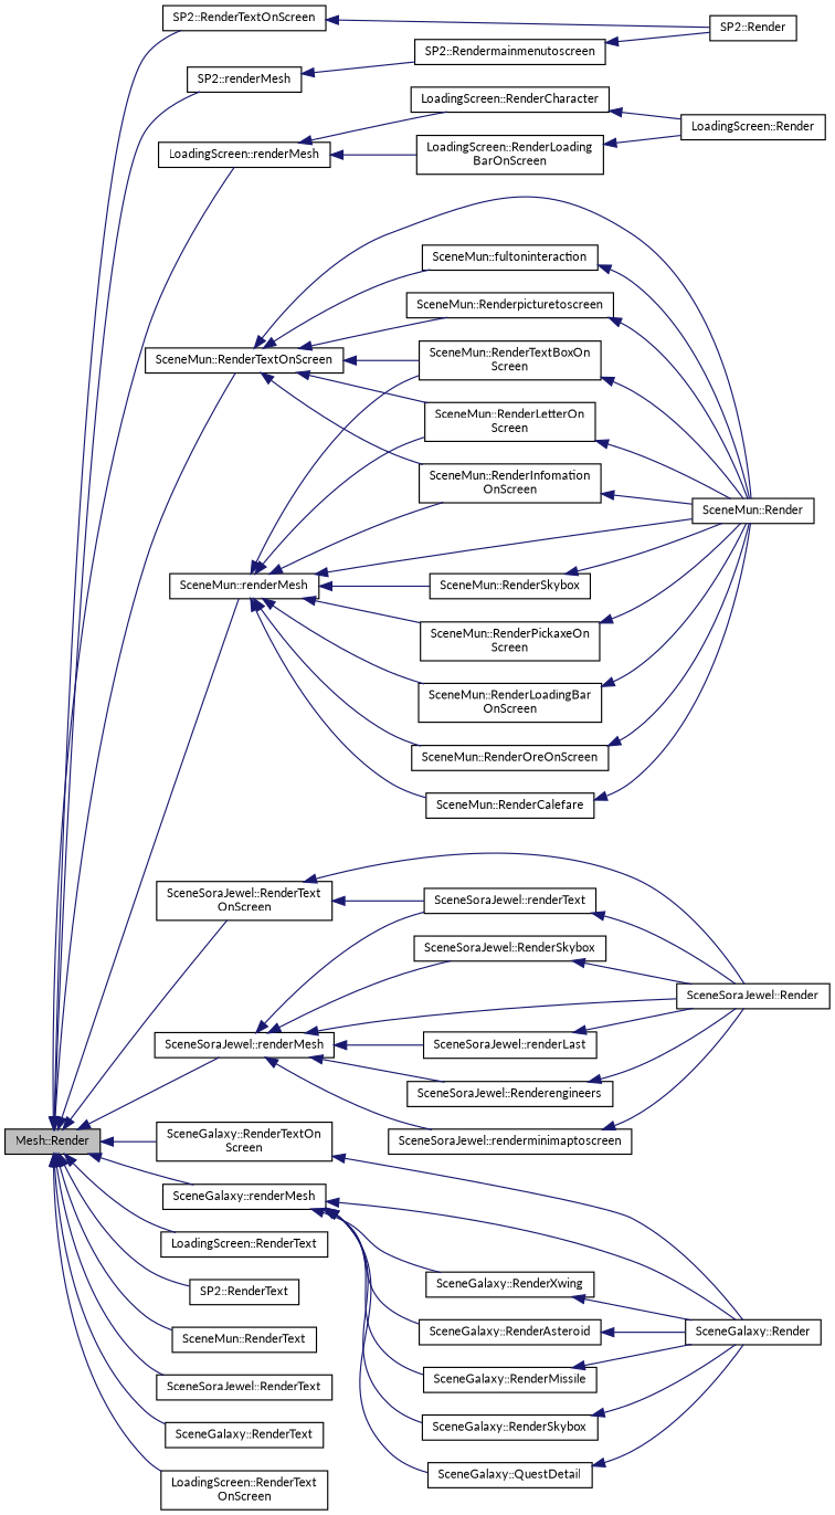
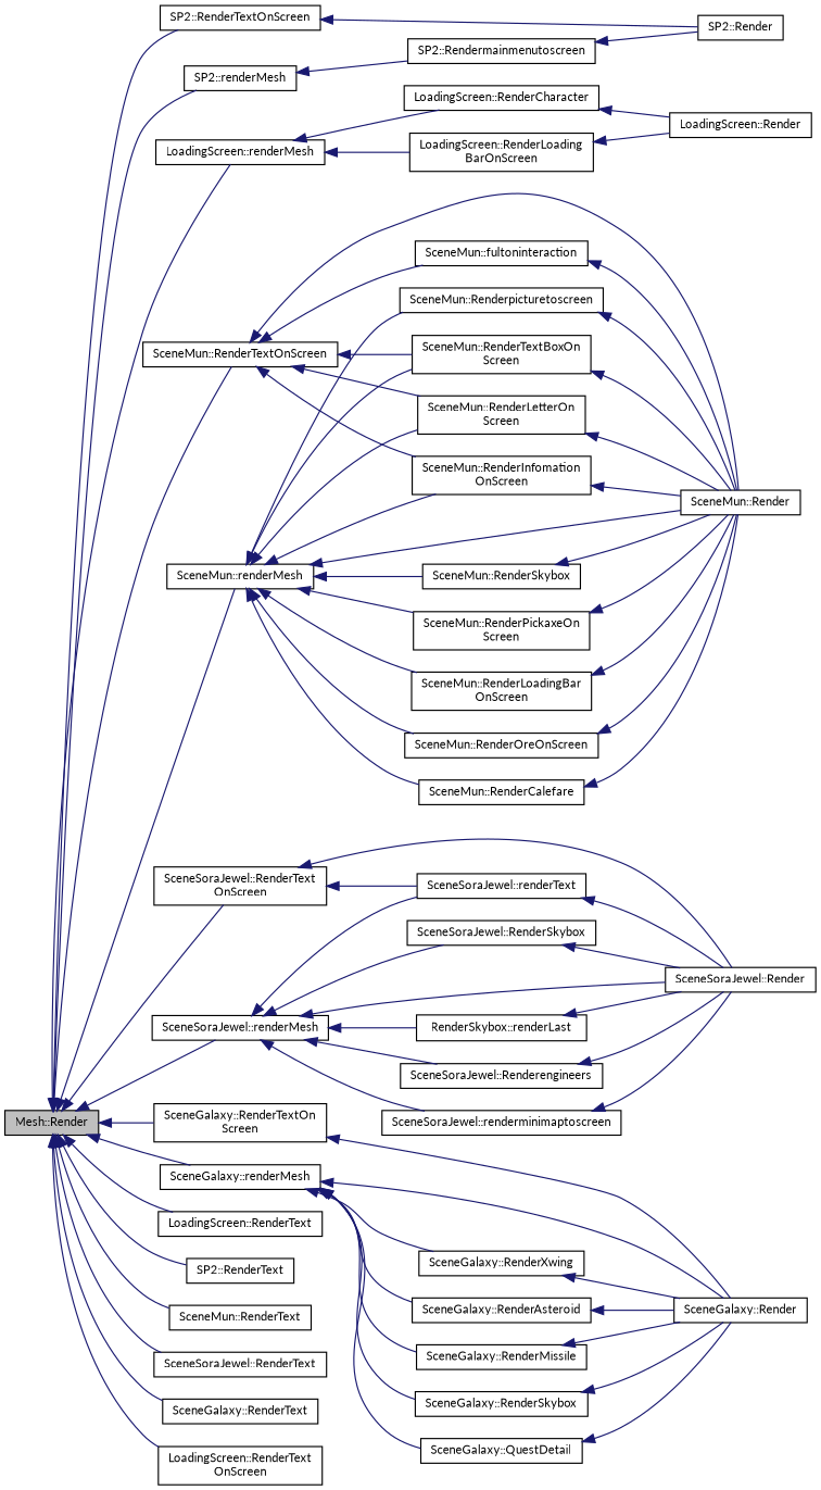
  digraph {
    fontname=Lato
    rankdir=LR
    node [color=black fontname=Lato fontsize=10 shape=record]
    edge [color=midnightblue dir=back fontname=Lato fontsize=10 labelfontname=Helvetica labelfontsize=10 style=solid]
    n1 [fillcolor=grey75 fontcolor=black height=0.2 label="Mesh::Render" style=filled width=0.4]
    n2 [height=0.2 label="SP2::renderMesh" width=0.4]
    n3 [height=0.2 label="LoadingScreen::renderMesh" width=0.4]
    n4 [height=0.2 label="SceneMun::renderMesh" width=0.4]
    n5 [height=0.2 label="SceneSoraJewel::renderMesh" width=0.4]
    n6 [height=0.2 label="SceneGalaxy::renderMesh" width=0.4]
    n7 [height=0.2 label="LoadingScreen::RenderText" width=0.4]
    n8 [height=0.2 label="SP2::RenderText" width=0.4]
    n9 [height=0.2 label="SceneMun::RenderText" width=0.4]
    n10 [height=0.2 label="SceneSoraJewel::RenderText" width=0.4]
    n11 [height=0.2 label="SceneGalaxy::RenderText" width=0.4]
    n12 [height=0.2 label="LoadingScreen::RenderText\lOnScreen" width=0.4]
    n13 [height=0.2 label="SP2::RenderTextOnScreen" width=0.4]
    n14 [height=0.2 label="SceneMun::RenderTextOnScreen" width=0.4]
    n15 [height=0.2 label="SceneSoraJewel::RenderText\lOnScreen" width=0.4]
    n16 [height=0.2 label="SceneGalaxy::RenderTextOn\lScreen" width=0.4]
    n17 [height=0.2 label="SP2::Rendermainmenutoscreen" width=0.4]
    n18 [height=0.2 label="LoadingScreen::RenderCharacter" width=0.4]
    n19 [height=0.2 label="LoadingScreen::RenderLoading\lBarOnScreen" width=0.4]
    n20 [height=0.2 label="SceneMun::Renderpicturetoscreen" width=0.4]
    n21 [height=0.2 label="SceneMun::Render" width=0.4]
    n22 [height=0.2 label="SceneMun::RenderSkybox" width=0.4]
    n23 [height=0.2 label="SceneMun::RenderPickaxeOn\lScreen" width=0.4]
    n24 [height=0.2 label="SceneMun::RenderLoadingBar\lOnScreen" width=0.4]
    n25 [height=0.2 label="SceneMun::RenderOreOnScreen" width=0.4]
    n26 [height=0.2 label="SceneMun::RenderTextBoxOn\lScreen" width=0.4]
    n27 [height=0.2 label="SceneMun::RenderLetterOn\lScreen" width=0.4]
    n28 [height=0.2 label="SceneMun::RenderInfomation\lOnScreen" width=0.4]
    n29 [height=0.2 label="SceneMun::RenderCalefare" width=0.4]
    n30 [height=0.2 label="SceneSoraJewel::Render" width=0.4]
-   n31 [height=0.2 label="SceneSoraJewel::renderLast" width=0.4]
+   n31 [height=0.2 label="RenderSkybox::renderLast" width=0.4]
    n32 [height=0.2 label="SceneSoraJewel::renderText" width=0.4]
    n33 [height=0.2 label="SceneSoraJewel::Renderengineers" width=0.4]
    n34 [height=0.2 label="SceneSoraJewel::renderminimaptoscreen" width=0.4]
    n35 [height=0.2 label="SceneSoraJewel::RenderSkybox" width=0.4]
    n36 [height=0.2 label="SceneGalaxy::Render" width=0.4]
    n37 [height=0.2 label="SceneGalaxy::RenderXwing" width=0.4]
    n38 [height=0.2 label="SceneGalaxy::RenderAsteroid" width=0.4]
    n39 [height=0.2 label="SceneGalaxy::RenderMissile" width=0.4]
    n40 [height=0.2 label="SceneGalaxy::RenderSkybox" width=0.4]
    n41 [height=0.2 label="SceneGalaxy::QuestDetail" width=0.4]
    n42 [height=0.2 label="SP2::Render" width=0.4]
    n43 [height=0.2 label="SceneMun::fultoninteraction" width=0.4]
    n44 [height=0.2 label="LoadingScreen::Render" width=0.4]
    n1 -> n2
    n1 -> n3
    n1 -> n4
    n1 -> n5
    n1 -> n6
    n1 -> n7
    n1 -> n8
    n1 -> n9
    n1 -> n10
    n1 -> n11
    n1 -> n12
    n1 -> n13
    n1 -> n14
    n1 -> n15
    n1 -> n16
    n2 -> n17
    n3 -> n18
    n3 -> n19
-   n14 -> n20
+   n4 -> n20
    n4 -> n21
    n4 -> n22
    n4 -> n23
    n4 -> n24
    n4 -> n25
    n4 -> n26
    n4 -> n27
    n4 -> n28
    n4 -> n29
    n5 -> n30
    n5 -> n31
    n5 -> n32
    n5 -> n33
    n5 -> n34
    n5 -> n35
    n6 -> n36
    n6 -> n37
    n6 -> n38
    n6 -> n39
    n6 -> n40
    n6 -> n41
    n13 -> n42
    n14 -> n21
    n14 -> n26
    n14 -> n27
    n14 -> n28
    n14 -> n43
    n15 -> n30
    n15 -> n32
    n16 -> n36
    n17 -> n42
    n18 -> n44
    n19 -> n44
    n20 -> n21
    n22 -> n21
    n23 -> n21
    n24 -> n21
    n25 -> n21
    n26 -> n21
    n27 -> n21
    n28 -> n21
    n29 -> n21
    n31 -> n30
    n32 -> n30
    n33 -> n30
    n34 -> n30
    n35 -> n30
    n37 -> n36
    n38 -> n36
    n39 -> n36
    n40 -> n36
    n41 -> n36
    n43 -> n21
  }
